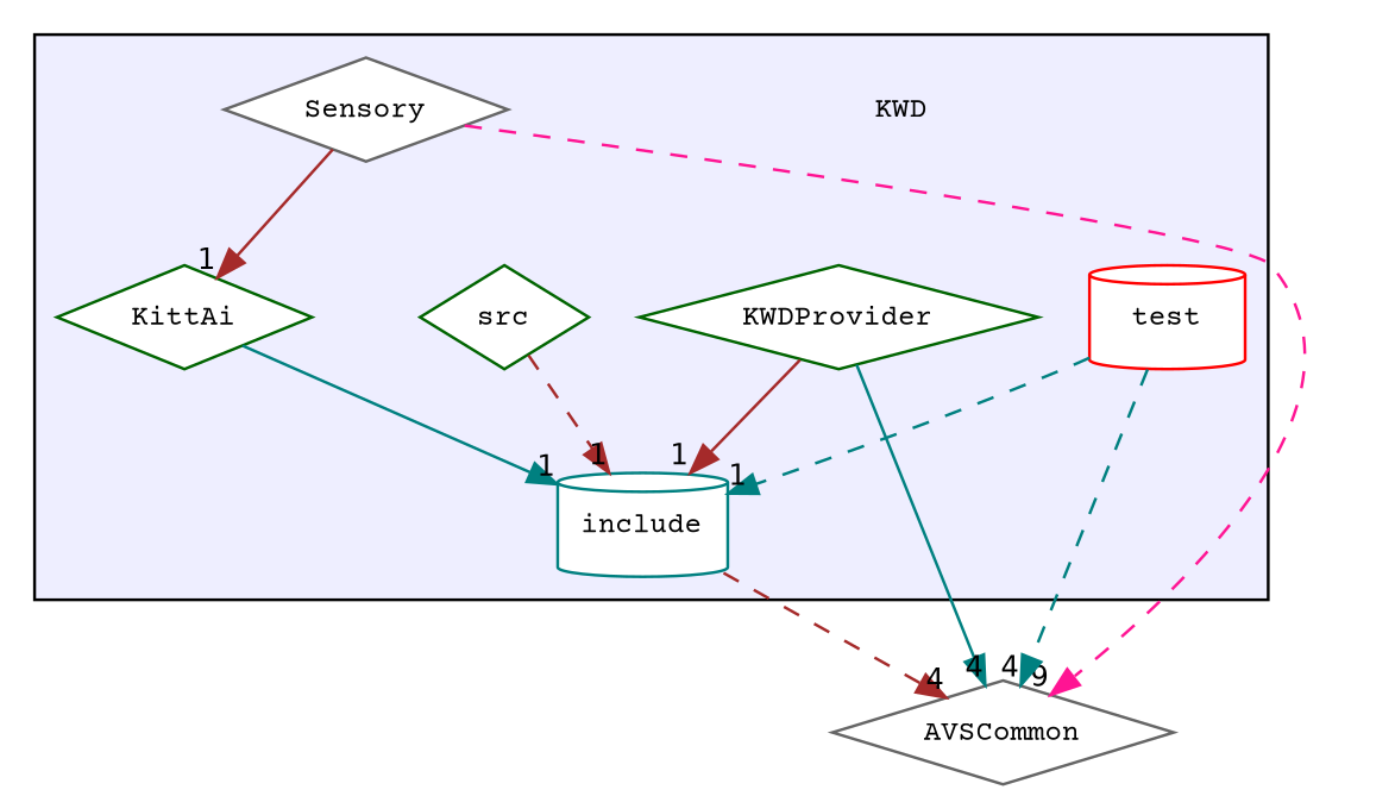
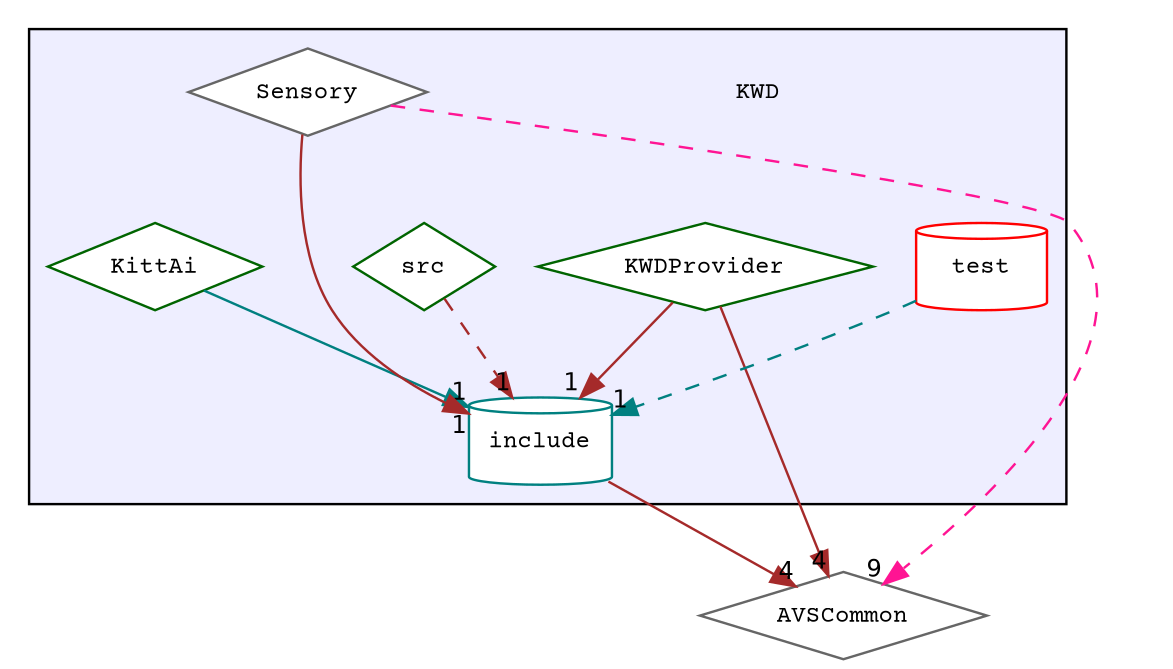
  digraph {
    compound=true
    fontname="Courier Prime"
    node [color=darkgreen fontname="Courier Prime" fontsize=10 shape=diamond fillcolor=white style=filled]
    edge [color=brown fontname="Courier Prime" headlabel=1 labeldistance=1.5 labelfontname=Helvetica labelfontsize=10 style=solid]
    n1 [color=red label=KWD shape=plaintext fillcolor="" style=""]
    n2 [color=teal label=include shape=cylinder]
    n3 [label=KittAi]
    n4 [label=KWDProvider]
    n5 [color=gray40 label=Sensory]
    n6 [label=src]
    n7 [color=red label=test shape=cylinder]
    n8 [color=gray40 label=AVSCommon]
    subgraph cluster_1 {
      bgcolor="#eeeeff"
      pencolor=black
      n1
      n2
      n3
      n4
      n5
      n6
      n7
    }
-   n2 -> n8 [headlabel=4 style=dashed]
+   n2 -> n8 [headlabel=4]
    n3 -> n2 [color=teal]
    n4 -> n2
-   n4 -> n8 [color=teal headlabel=4]
-   n5 -> n3
+   n4 -> n8 [headlabel=4]
+   n5 -> n2
    n5 -> n8 [color=deeppink headlabel=9 style=dashed]
    n6 -> n2 [style=dashed]
    n7 -> n2 [color=teal style=dashed]
-   n7 -> n8 [color=teal headlabel=4 style=dashed]
  }
